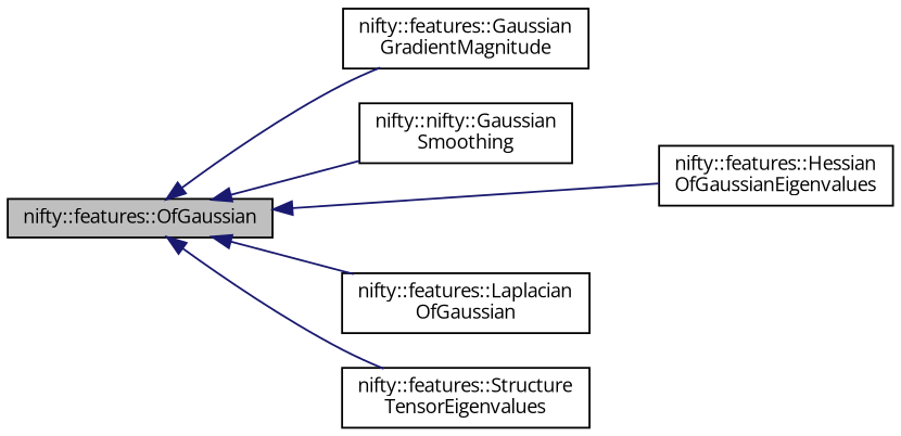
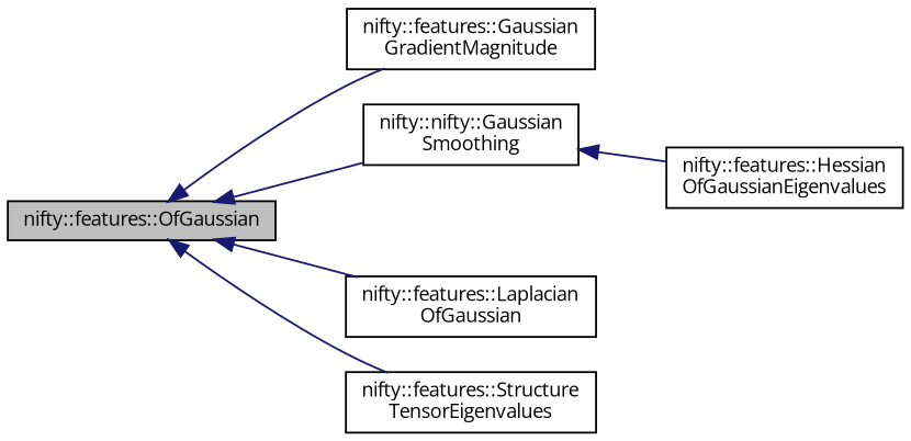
  digraph {
    fontname="Open Sans"
    rankdir=LR
    node [color=black fillcolor=white fontname="Open Sans" fontsize=10 shape=record style=filled]
    edge [color=midnightblue dir=back fontname="Open Sans" fontsize=10 labelfontname=Helvetica labelfontsize=10 style=solid]
    n1 [fillcolor=grey75 fontcolor=black height=0.2 label="nifty::features::OfGaussian" width=0.4]
    n2 [height=0.2 label="nifty::features::Gaussian\lGradientMagnitude" width=0.4]
    n3 [height=0.2 label="nifty::nifty::Gaussian\lSmoothing" width=0.4]
    n4 [height=0.2 label="nifty::features::Hessian\lOfGaussianEigenvalues" width=0.4]
    n5 [height=0.2 label="nifty::features::Laplacian\lOfGaussian" width=0.4]
    n6 [height=0.2 label="nifty::features::Structure\lTensorEigenvalues" width=0.4]
    n1 -> n2
    n1 -> n3
-   n1 -> n4
+   n3 -> n4
    n1 -> n5
    n1 -> n6
  }
